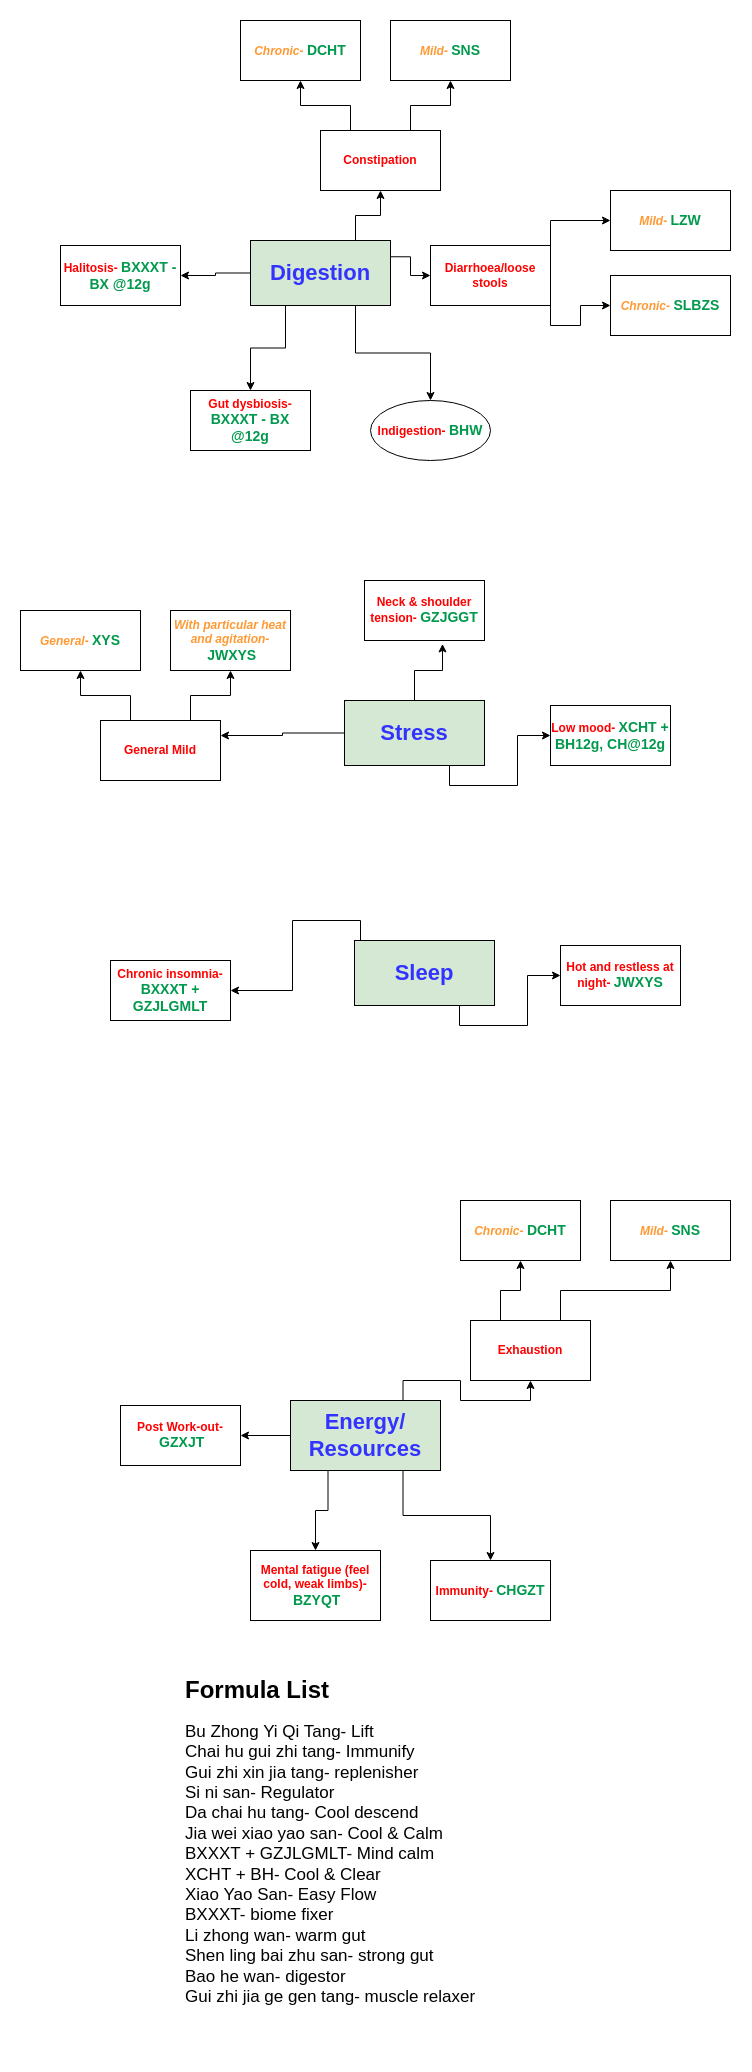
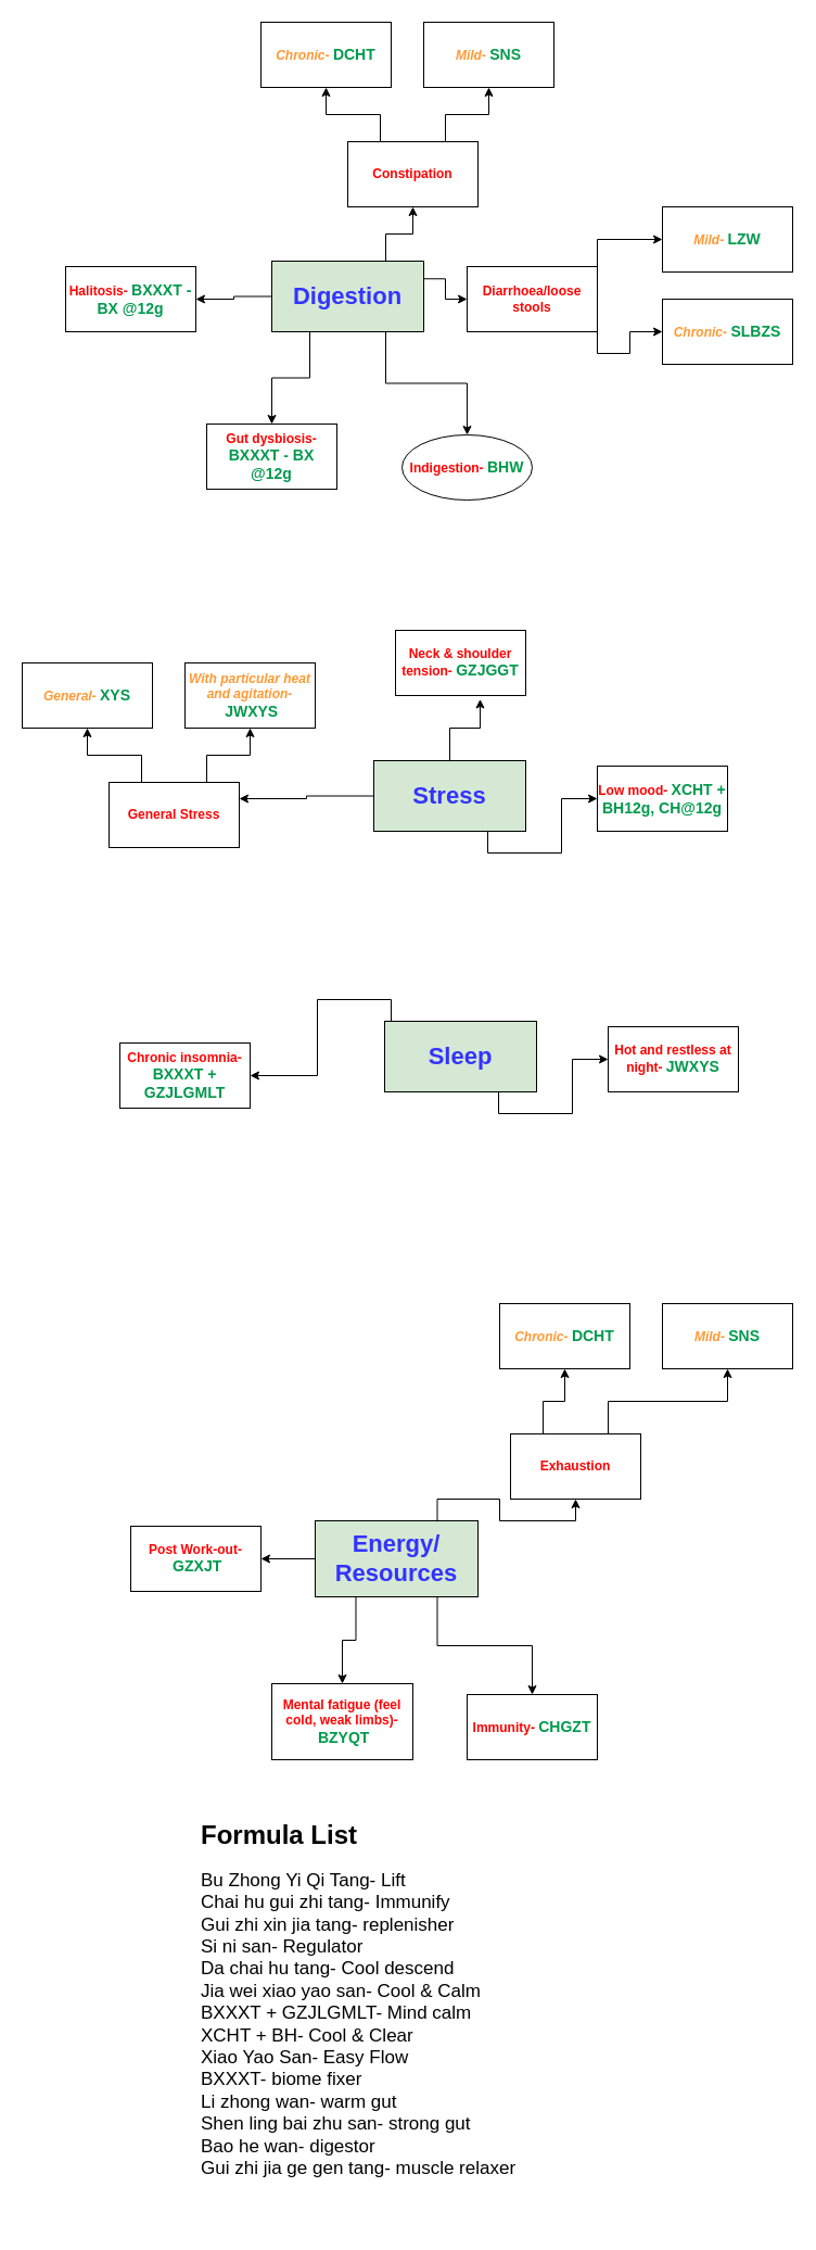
  <mxCell id="0" />
  <mxCell id="1" parent="0" />
  <mxCell id="2" style="edgeStyle=orthogonalEdgeStyle;rounded=0;orthogonalLoop=1;jettySize=auto;html=1;exitX=0.75;exitY=0;exitDx=0;exitDy=0;" parent="1" source="7" target="10" edge="1"><mxGeometry relative="1" as="geometry" /></mxCell>
  <mxCell id="3" style="edgeStyle=orthogonalEdgeStyle;rounded=0;orthogonalLoop=1;jettySize=auto;html=1;exitX=1;exitY=0.25;exitDx=0;exitDy=0;" parent="1" source="7" target="15" edge="1"><mxGeometry relative="1" as="geometry" /></mxCell>
  <mxCell id="4" style="edgeStyle=orthogonalEdgeStyle;rounded=0;orthogonalLoop=1;jettySize=auto;html=1;exitX=0.75;exitY=1;exitDx=0;exitDy=0;" parent="1" source="7" target="18" edge="1"><mxGeometry relative="1" as="geometry" /></mxCell>
  <mxCell id="5" style="edgeStyle=orthogonalEdgeStyle;rounded=0;orthogonalLoop=1;jettySize=auto;html=1;exitX=0.25;exitY=1;exitDx=0;exitDy=0;" parent="1" source="7" target="19" edge="1"><mxGeometry relative="1" as="geometry" /></mxCell>
  <mxCell id="6" style="edgeStyle=orthogonalEdgeStyle;rounded=0;orthogonalLoop=1;jettySize=auto;html=1;exitX=0;exitY=0.5;exitDx=0;exitDy=0;" parent="1" source="7" target="20" edge="1"><mxGeometry relative="1" as="geometry" /></mxCell>
  <mxCell id="7" value="&lt;font size=&quot;1&quot; color=&quot;#3333ff&quot; style=&quot;&quot;&gt;&lt;b style=&quot;font-size: 22px;&quot;&gt;Digestion&lt;/b&gt;&lt;/font&gt;" style="rounded=0;whiteSpace=wrap;html=1;fillColor=#D5E8D4;" parent="1" vertex="1"><mxGeometry x="250" y="240" width="140" height="65" as="geometry" /></mxCell>
  <mxCell id="8" style="edgeStyle=orthogonalEdgeStyle;rounded=0;orthogonalLoop=1;jettySize=auto;html=1;exitX=0.75;exitY=0;exitDx=0;exitDy=0;" parent="1" source="10" target="11" edge="1"><mxGeometry relative="1" as="geometry" /></mxCell>
  <mxCell id="9" style="edgeStyle=orthogonalEdgeStyle;rounded=0;orthogonalLoop=1;jettySize=auto;html=1;exitX=0.25;exitY=0;exitDx=0;exitDy=0;" parent="1" source="10" target="12" edge="1"><mxGeometry relative="1" as="geometry" /></mxCell>
  <mxCell id="10" value="&lt;b&gt;&lt;font color=&quot;#ff0000&quot;&gt;Constipation&lt;/font&gt;&lt;/b&gt;" style="rounded=0;whiteSpace=wrap;html=1;" parent="1" vertex="1"><mxGeometry x="320" y="130" width="120" height="60" as="geometry" /></mxCell>
  <mxCell id="11" value="&lt;font color=&quot;#ff9933&quot;&gt;&lt;b&gt;&lt;i&gt;Mild-&lt;/i&gt;&lt;/b&gt;&lt;/font&gt; &lt;font style=&quot;font-size: 14px;&quot; color=&quot;#00994d&quot;&gt;&lt;b&gt;SNS&lt;/b&gt;&lt;/font&gt;" style="rounded=0;whiteSpace=wrap;html=1;" parent="1" vertex="1"><mxGeometry x="390" y="20" width="120" height="60" as="geometry" /></mxCell>
  <mxCell id="12" value="&lt;b&gt;&lt;font color=&quot;#ff9933&quot;&gt;&lt;i&gt;Chronic-&lt;/i&gt;&lt;/font&gt;&lt;/b&gt; &lt;b&gt;&lt;font color=&quot;#00994d&quot; style=&quot;font-size: 14px;&quot;&gt;DCHT&lt;/font&gt;&lt;/b&gt;" style="rounded=0;whiteSpace=wrap;html=1;" parent="1" vertex="1"><mxGeometry x="240" y="20" width="120" height="60" as="geometry" /></mxCell>
  <mxCell id="13" style="edgeStyle=orthogonalEdgeStyle;rounded=0;orthogonalLoop=1;jettySize=auto;html=1;exitX=1;exitY=0;exitDx=0;exitDy=0;" parent="1" source="15" target="16" edge="1"><mxGeometry relative="1" as="geometry" /></mxCell>
  <mxCell id="14" style="edgeStyle=orthogonalEdgeStyle;rounded=0;orthogonalLoop=1;jettySize=auto;html=1;exitX=1;exitY=1;exitDx=0;exitDy=0;" parent="1" source="15" target="17" edge="1"><mxGeometry relative="1" as="geometry" /></mxCell>
  <mxCell id="15" value="&lt;font color=&quot;#ff0000&quot;&gt;&lt;b&gt;Diarrhoea/loose stools&lt;/b&gt;&lt;/font&gt;" style="rounded=0;whiteSpace=wrap;html=1;" parent="1" vertex="1"><mxGeometry x="430" y="245" width="120" height="60" as="geometry" /></mxCell>
  <mxCell id="16" value="&lt;font color=&quot;#ff9933&quot;&gt;&lt;b&gt;&lt;i&gt;Mild-&lt;/i&gt;&lt;/b&gt;&lt;/font&gt; &lt;font style=&quot;font-size: 14px;&quot; color=&quot;#00994d&quot;&gt;&lt;b&gt;LZW&lt;/b&gt;&lt;/font&gt;" style="rounded=0;whiteSpace=wrap;html=1;" parent="1" vertex="1"><mxGeometry x="610" y="190" width="120" height="60" as="geometry" /></mxCell>
  <mxCell id="17" value="&lt;i&gt;&lt;b&gt;&lt;font color=&quot;#ff9933&quot;&gt;Chronic-&lt;/font&gt;&lt;/b&gt; &lt;/i&gt;&lt;font style=&quot;font-size: 14px;&quot; color=&quot;#00994d&quot;&gt;&lt;b&gt;SLBZS&lt;/b&gt;&lt;/font&gt;" style="rounded=0;whiteSpace=wrap;html=1;" parent="1" vertex="1"><mxGeometry x="610" y="275" width="120" height="60" as="geometry" /></mxCell>
  <mxCell id="18" value="&lt;b&gt;&lt;font color=&quot;#ff0000&quot;&gt;Indigestion-&lt;/font&gt;&lt;/b&gt; &lt;font size=&quot;1&quot; color=&quot;#00994d&quot;&gt;&lt;b style=&quot;font-size: 14px;&quot;&gt;BHW&lt;/b&gt;&lt;/font&gt;" style="ellipse;whiteSpace=wrap;html=1;" parent="1" vertex="1"><mxGeometry x="370" y="400" width="120" height="60" as="geometry" /></mxCell>
  <mxCell id="19" value="&lt;b&gt;&lt;font color=&quot;#ff0000&quot;&gt;Gut dysbiosis-&lt;/font&gt;&lt;/b&gt; &lt;b&gt;&lt;font color=&quot;#00994d&quot; style=&quot;font-size: 14px;&quot;&gt;BXXXT - BX @12g&lt;/font&gt;&lt;/b&gt;" style="rounded=0;whiteSpace=wrap;html=1;" parent="1" vertex="1"><mxGeometry x="190" y="390" width="120" height="60" as="geometry" /></mxCell>
  <mxCell id="20" value="&lt;font color=&quot;#ff0000&quot;&gt;&lt;b&gt;Halitosis-&lt;/b&gt;&lt;/font&gt;&amp;nbsp;&lt;b style=&quot;border-color: var(--border-color);&quot;&gt;&lt;font style=&quot;border-color: var(--border-color); font-size: 14px;&quot; color=&quot;#00994d&quot;&gt;BXXXT - BX @12g&lt;/font&gt;&lt;/b&gt;" style="rounded=0;whiteSpace=wrap;html=1;" parent="1" vertex="1"><mxGeometry x="60" y="245" width="120" height="60" as="geometry" /></mxCell>
  <mxCell id="21" style="edgeStyle=orthogonalEdgeStyle;rounded=0;orthogonalLoop=1;jettySize=auto;html=1;exitX=0.75;exitY=1;exitDx=0;exitDy=0;" parent="1" source="24" target="30" edge="1"><mxGeometry relative="1" as="geometry" /></mxCell>
  <mxCell id="22" style="edgeStyle=orthogonalEdgeStyle;rounded=0;orthogonalLoop=1;jettySize=auto;html=1;exitX=0;exitY=0.5;exitDx=0;exitDy=0;entryX=1;entryY=0.25;entryDx=0;entryDy=0;" parent="1" source="24" target="27" edge="1"><mxGeometry relative="1" as="geometry" /></mxCell>
  <mxCell id="23" style="edgeStyle=orthogonalEdgeStyle;rounded=0;orthogonalLoop=1;jettySize=auto;html=1;exitX=0.5;exitY=0;exitDx=0;exitDy=0;entryX=0.65;entryY=1.057;entryDx=0;entryDy=0;entryPerimeter=0;" parent="1" source="24" target="49" edge="1"><mxGeometry relative="1" as="geometry" /></mxCell>
  <mxCell id="24" value="&lt;font size=&quot;1&quot; color=&quot;#3333ff&quot; style=&quot;&quot;&gt;&lt;b style=&quot;font-size: 22px;&quot;&gt;Stress&lt;/b&gt;&lt;/font&gt;" style="rounded=0;whiteSpace=wrap;html=1;fillColor=#D5E8D4;" parent="1" vertex="1"><mxGeometry x="344" y="700" width="140" height="65" as="geometry" /></mxCell>
  <mxCell id="25" style="edgeStyle=orthogonalEdgeStyle;rounded=0;orthogonalLoop=1;jettySize=auto;html=1;exitX=0.75;exitY=0;exitDx=0;exitDy=0;" parent="1" source="27" target="28" edge="1"><mxGeometry relative="1" as="geometry" /></mxCell>
  <mxCell id="26" style="edgeStyle=orthogonalEdgeStyle;rounded=0;orthogonalLoop=1;jettySize=auto;html=1;exitX=0.25;exitY=0;exitDx=0;exitDy=0;" parent="1" source="27" target="29" edge="1"><mxGeometry relative="1" as="geometry" /></mxCell>
- <mxCell id="27" value="&lt;b&gt;&lt;font color=&quot;#ff0000&quot;&gt;General Mild&lt;/font&gt;&lt;/b&gt;" style="rounded=0;whiteSpace=wrap;html=1;" parent="1" vertex="1"><mxGeometry x="100" y="720" width="120" height="60" as="geometry" /></mxCell>
+ <mxCell id="27" value="&lt;b&gt;&lt;font color=&quot;#ff0000&quot;&gt;General Stress&lt;/font&gt;&lt;/b&gt;" style="rounded=0;whiteSpace=wrap;html=1;" parent="1" vertex="1"><mxGeometry x="100" y="720" width="120" height="60" as="geometry" /></mxCell>
  <mxCell id="28" value="&lt;b style=&quot;&quot;&gt;&lt;i style=&quot;&quot;&gt;&lt;font color=&quot;#ff9933&quot;&gt;With particular heat and agitation-&lt;/font&gt;&lt;/i&gt;&lt;/b&gt;&amp;nbsp;&lt;font color=&quot;#00994d&quot;&gt;&lt;span style=&quot;font-size: 14px;&quot;&gt;&lt;b&gt;JWXYS&lt;/b&gt;&lt;/span&gt;&lt;/font&gt;" style="rounded=0;whiteSpace=wrap;html=1;" parent="1" vertex="1"><mxGeometry x="170" y="610" width="120" height="60" as="geometry" /></mxCell>
  <mxCell id="29" value="&lt;b&gt;&lt;i style=&quot;&quot;&gt;&lt;font color=&quot;#ff9933&quot;&gt;General-&lt;/font&gt;&lt;/i&gt;&lt;/b&gt;&amp;nbsp;&lt;font color=&quot;#00994d&quot;&gt;&lt;span style=&quot;font-size: 14px;&quot;&gt;&lt;b&gt;XYS&lt;/b&gt;&lt;/span&gt;&lt;/font&gt;" style="rounded=0;whiteSpace=wrap;html=1;" parent="1" vertex="1"><mxGeometry x="20" y="610" width="120" height="60" as="geometry" /></mxCell>
  <mxCell id="30" value="&lt;font color=&quot;#ff0000&quot;&gt;&lt;b&gt;Low mood-&lt;/b&gt;&lt;/font&gt;&amp;nbsp;&lt;font color=&quot;#00994d&quot;&gt;&lt;span style=&quot;font-size: 14px;&quot;&gt;&lt;b&gt;XCHT + BH12g, CH@12g&lt;/b&gt;&lt;/span&gt;&lt;/font&gt;" style="rounded=0;whiteSpace=wrap;html=1;" parent="1" vertex="1"><mxGeometry x="550" y="705" width="120" height="60" as="geometry" /></mxCell>
  <mxCell id="31" style="edgeStyle=orthogonalEdgeStyle;rounded=0;orthogonalLoop=1;jettySize=auto;html=1;exitX=0.75;exitY=0;exitDx=0;exitDy=0;" parent="1" source="33" target="34" edge="1"><mxGeometry relative="1" as="geometry"><Array as="points"><mxPoint x="360" y="940" /><mxPoint x="360" y="920" /><mxPoint x="292" y="920" /><mxPoint x="292" y="990" /></Array></mxGeometry></mxCell>
  <mxCell id="32" style="edgeStyle=orthogonalEdgeStyle;rounded=0;orthogonalLoop=1;jettySize=auto;html=1;exitX=0.75;exitY=1;exitDx=0;exitDy=0;" parent="1" source="33" target="35" edge="1"><mxGeometry relative="1" as="geometry" /></mxCell>
  <mxCell id="33" value="&lt;font size=&quot;1&quot; color=&quot;#3333ff&quot; style=&quot;&quot;&gt;&lt;b style=&quot;font-size: 22px;&quot;&gt;Sleep&lt;/b&gt;&lt;/font&gt;" style="rounded=0;whiteSpace=wrap;html=1;fillColor=#D5E8D4;" parent="1" vertex="1"><mxGeometry x="354" y="940" width="140" height="65" as="geometry" /></mxCell>
  <mxCell id="34" value="&lt;b style=&quot;&quot;&gt;&lt;font color=&quot;#ff0000&quot;&gt;Chronic insomnia- &lt;/font&gt;&lt;font color=&quot;#00994d&quot;&gt;&lt;span style=&quot;font-size: 14px;&quot;&gt;BXXXT + GZJLGMLT&lt;/span&gt;&lt;/font&gt;&lt;/b&gt;" style="rounded=0;whiteSpace=wrap;html=1;" parent="1" vertex="1"><mxGeometry x="110" y="960" width="120" height="60" as="geometry" /></mxCell>
  <mxCell id="35" value="&lt;font color=&quot;#ff0000&quot;&gt;&lt;b&gt;Hot and restless at night-&lt;/b&gt;&lt;/font&gt;&amp;nbsp;&lt;font color=&quot;#00994d&quot;&gt;&lt;span style=&quot;font-size: 14px;&quot;&gt;&lt;b&gt;JWXYS&lt;/b&gt;&lt;/span&gt;&lt;/font&gt;" style="rounded=0;whiteSpace=wrap;html=1;" parent="1" vertex="1"><mxGeometry x="560" y="945" width="120" height="60" as="geometry" /></mxCell>
  <mxCell id="36" style="edgeStyle=orthogonalEdgeStyle;rounded=0;orthogonalLoop=1;jettySize=auto;html=1;exitX=0.75;exitY=0;exitDx=0;exitDy=0;" parent="1" source="40" target="43" edge="1"><mxGeometry relative="1" as="geometry" /></mxCell>
  <mxCell id="37" style="edgeStyle=orthogonalEdgeStyle;rounded=0;orthogonalLoop=1;jettySize=auto;html=1;exitX=0.75;exitY=1;exitDx=0;exitDy=0;" parent="1" source="40" target="46" edge="1"><mxGeometry relative="1" as="geometry" /></mxCell>
  <mxCell id="38" style="edgeStyle=orthogonalEdgeStyle;rounded=0;orthogonalLoop=1;jettySize=auto;html=1;exitX=0.25;exitY=1;exitDx=0;exitDy=0;" parent="1" source="40" target="47" edge="1"><mxGeometry relative="1" as="geometry" /></mxCell>
  <mxCell id="39" style="edgeStyle=orthogonalEdgeStyle;rounded=0;orthogonalLoop=1;jettySize=auto;html=1;exitX=0;exitY=0.5;exitDx=0;exitDy=0;" parent="1" source="40" target="48" edge="1"><mxGeometry relative="1" as="geometry" /></mxCell>
  <mxCell id="40" value="&lt;font color=&quot;#3333ff&quot;&gt;&lt;span style=&quot;font-size: 22px;&quot;&gt;&lt;b&gt;Energy/&lt;br&gt;Resources&lt;/b&gt;&lt;/span&gt;&lt;/font&gt;" style="rounded=0;whiteSpace=wrap;html=1;fillColor=#D5E8D4;" parent="1" vertex="1"><mxGeometry x="290" y="1400" width="150" height="70" as="geometry" /></mxCell>
  <mxCell id="41" style="edgeStyle=orthogonalEdgeStyle;rounded=0;orthogonalLoop=1;jettySize=auto;html=1;exitX=0.75;exitY=0;exitDx=0;exitDy=0;" parent="1" source="43" target="44" edge="1"><mxGeometry relative="1" as="geometry" /></mxCell>
  <mxCell id="42" style="edgeStyle=orthogonalEdgeStyle;rounded=0;orthogonalLoop=1;jettySize=auto;html=1;exitX=0.25;exitY=0;exitDx=0;exitDy=0;" parent="1" source="43" target="45" edge="1"><mxGeometry relative="1" as="geometry" /></mxCell>
  <mxCell id="43" value="&lt;b&gt;&lt;font color=&quot;#ff0000&quot;&gt;Exhaustion&lt;/font&gt;&lt;/b&gt;" style="rounded=0;whiteSpace=wrap;html=1;" parent="1" vertex="1"><mxGeometry x="470" y="1320" width="120" height="60" as="geometry" /></mxCell>
  <mxCell id="44" value="&lt;font color=&quot;#ff9933&quot;&gt;&lt;b&gt;&lt;i&gt;Mild-&lt;/i&gt;&lt;/b&gt;&lt;/font&gt; &lt;font style=&quot;font-size: 14px;&quot; color=&quot;#00994d&quot;&gt;&lt;b&gt;SNS&lt;/b&gt;&lt;/font&gt;" style="rounded=0;whiteSpace=wrap;html=1;" parent="1" vertex="1"><mxGeometry x="610" y="1200" width="120" height="60" as="geometry" /></mxCell>
  <mxCell id="45" value="&lt;b&gt;&lt;font color=&quot;#ff9933&quot;&gt;&lt;i&gt;Chronic-&lt;/i&gt;&lt;/font&gt;&lt;/b&gt; &lt;b&gt;&lt;font color=&quot;#00994d&quot; style=&quot;font-size: 14px;&quot;&gt;DCHT&lt;/font&gt;&lt;/b&gt;" style="rounded=0;whiteSpace=wrap;html=1;" parent="1" vertex="1"><mxGeometry x="460" y="1200" width="120" height="60" as="geometry" /></mxCell>
  <mxCell id="46" value="&lt;b&gt;&lt;font color=&quot;#ff0000&quot;&gt;Immunity-&lt;/font&gt;&lt;/b&gt;&amp;nbsp;&lt;font color=&quot;#00994d&quot;&gt;&lt;span style=&quot;font-size: 14px;&quot;&gt;&lt;b&gt;CHGZT&lt;/b&gt;&lt;/span&gt;&lt;/font&gt;" style="rounded=0;whiteSpace=wrap;html=1;" parent="1" vertex="1"><mxGeometry x="430" y="1560" width="120" height="60" as="geometry" /></mxCell>
  <mxCell id="47" value="&lt;b&gt;&lt;font color=&quot;#ff0000&quot;&gt;Mental fatigue (feel cold, weak limbs)-&lt;/font&gt;&lt;/b&gt;&amp;nbsp;&lt;font color=&quot;#00994d&quot;&gt;&lt;span style=&quot;font-size: 14px;&quot;&gt;&lt;b&gt;BZYQT&lt;/b&gt;&lt;/span&gt;&lt;/font&gt;" style="rounded=0;whiteSpace=wrap;html=1;" parent="1" vertex="1"><mxGeometry x="250" y="1550" width="130" height="70" as="geometry" /></mxCell>
  <mxCell id="48" value="&lt;font color=&quot;#ff0000&quot;&gt;&lt;b&gt;Post Work-out-&lt;/b&gt;&lt;/font&gt;&amp;nbsp;&lt;b style=&quot;border-color: var(--border-color);&quot;&gt;&lt;font style=&quot;border-color: var(--border-color); font-size: 14px;&quot; color=&quot;#00994d&quot;&gt;GZXJT&lt;/font&gt;&lt;/b&gt;" style="rounded=0;whiteSpace=wrap;html=1;" parent="1" vertex="1"><mxGeometry x="120" y="1405" width="120" height="60" as="geometry" /></mxCell>
  <mxCell id="49" value="&lt;font color=&quot;#ff0000&quot;&gt;&lt;b&gt;Neck &amp;amp; shoulder tension-&lt;/b&gt;&lt;/font&gt;&amp;nbsp;&lt;font color=&quot;#00994d&quot;&gt;&lt;span style=&quot;font-size: 14px;&quot;&gt;&lt;b&gt;GZJGGT&lt;/b&gt;&lt;/span&gt;&lt;/font&gt;" style="rounded=0;whiteSpace=wrap;html=1;" parent="1" vertex="1"><mxGeometry x="364" y="580" width="120" height="60" as="geometry" /></mxCell>
  <mxCell id="50" value="&lt;h1&gt;Formula List&lt;/h1&gt;&lt;p style=&quot;font-size: 17px;&quot;&gt;Bu Zhong Yi Qi Tang- Lift&lt;br&gt;Chai hu gui zhi tang- Immunify&lt;br&gt;Gui zhi xin jia tang- replenisher&amp;nbsp;&lt;br&gt;Si ni san- Regulator&lt;br&gt;Da chai hu tang- Cool descend&lt;br&gt;Jia wei xiao yao san- Cool &amp;amp; Calm&lt;br&gt;BXXXT + GZJLGMLT- Mind calm&lt;br&gt;XCHT + BH- Cool &amp;amp; Clear&lt;br&gt;Xiao Yao San- Easy Flow&lt;br&gt;BXXXT- biome fixer&lt;br&gt;Li zhong wan- warm gut&lt;br&gt;Shen ling bai zhu san- strong gut&lt;br&gt;Bao he wan- digestor&amp;nbsp;&lt;br&gt;Gui zhi jia ge gen tang- muscle relaxer&lt;/p&gt;" style="text;html=1;strokeColor=none;fillColor=none;spacing=5;spacingTop=-20;whiteSpace=wrap;overflow=hidden;rounded=0;" vertex="1" parent="1"><mxGeometry x="180" y="1670" width="380" height="380" as="geometry" /></mxCell>
